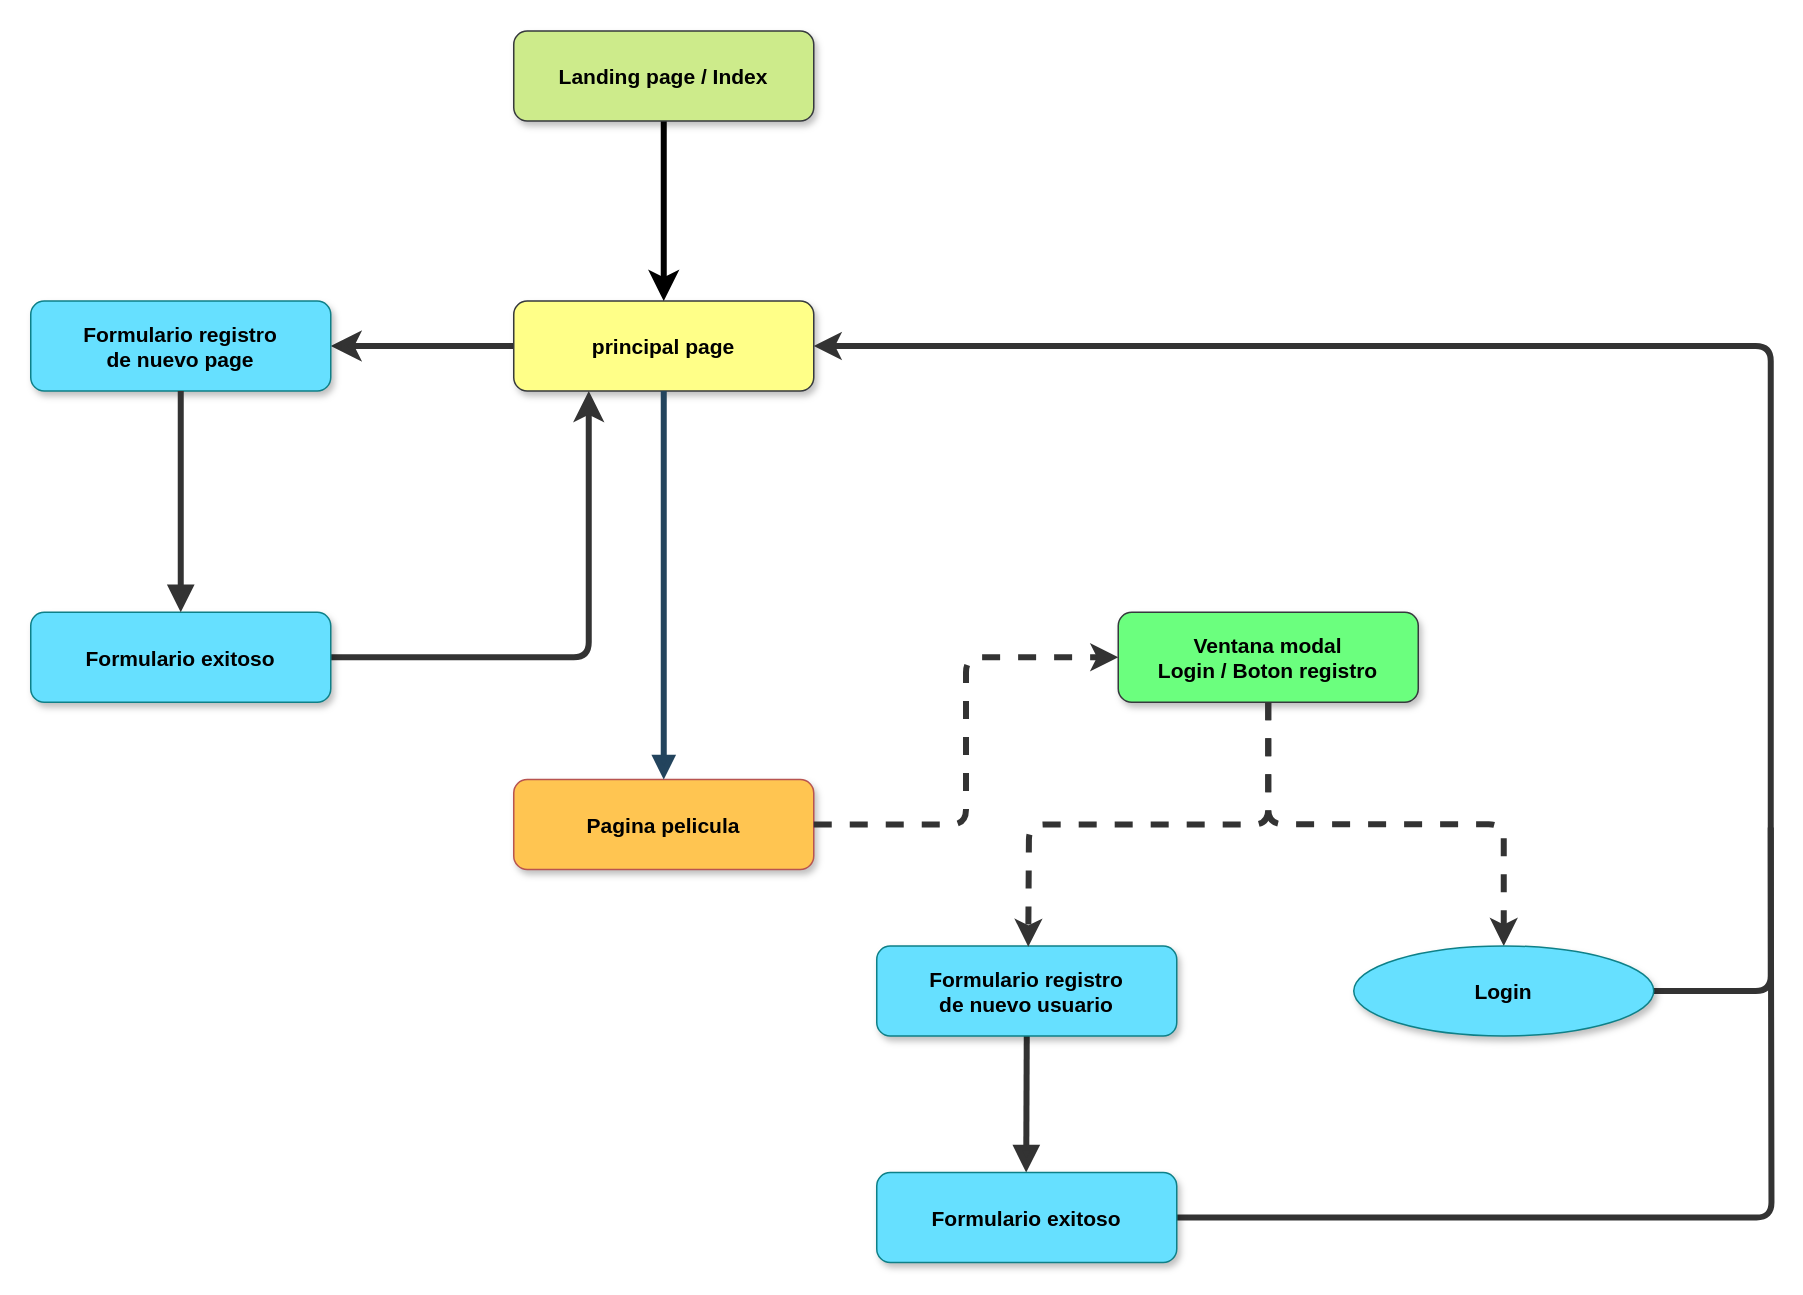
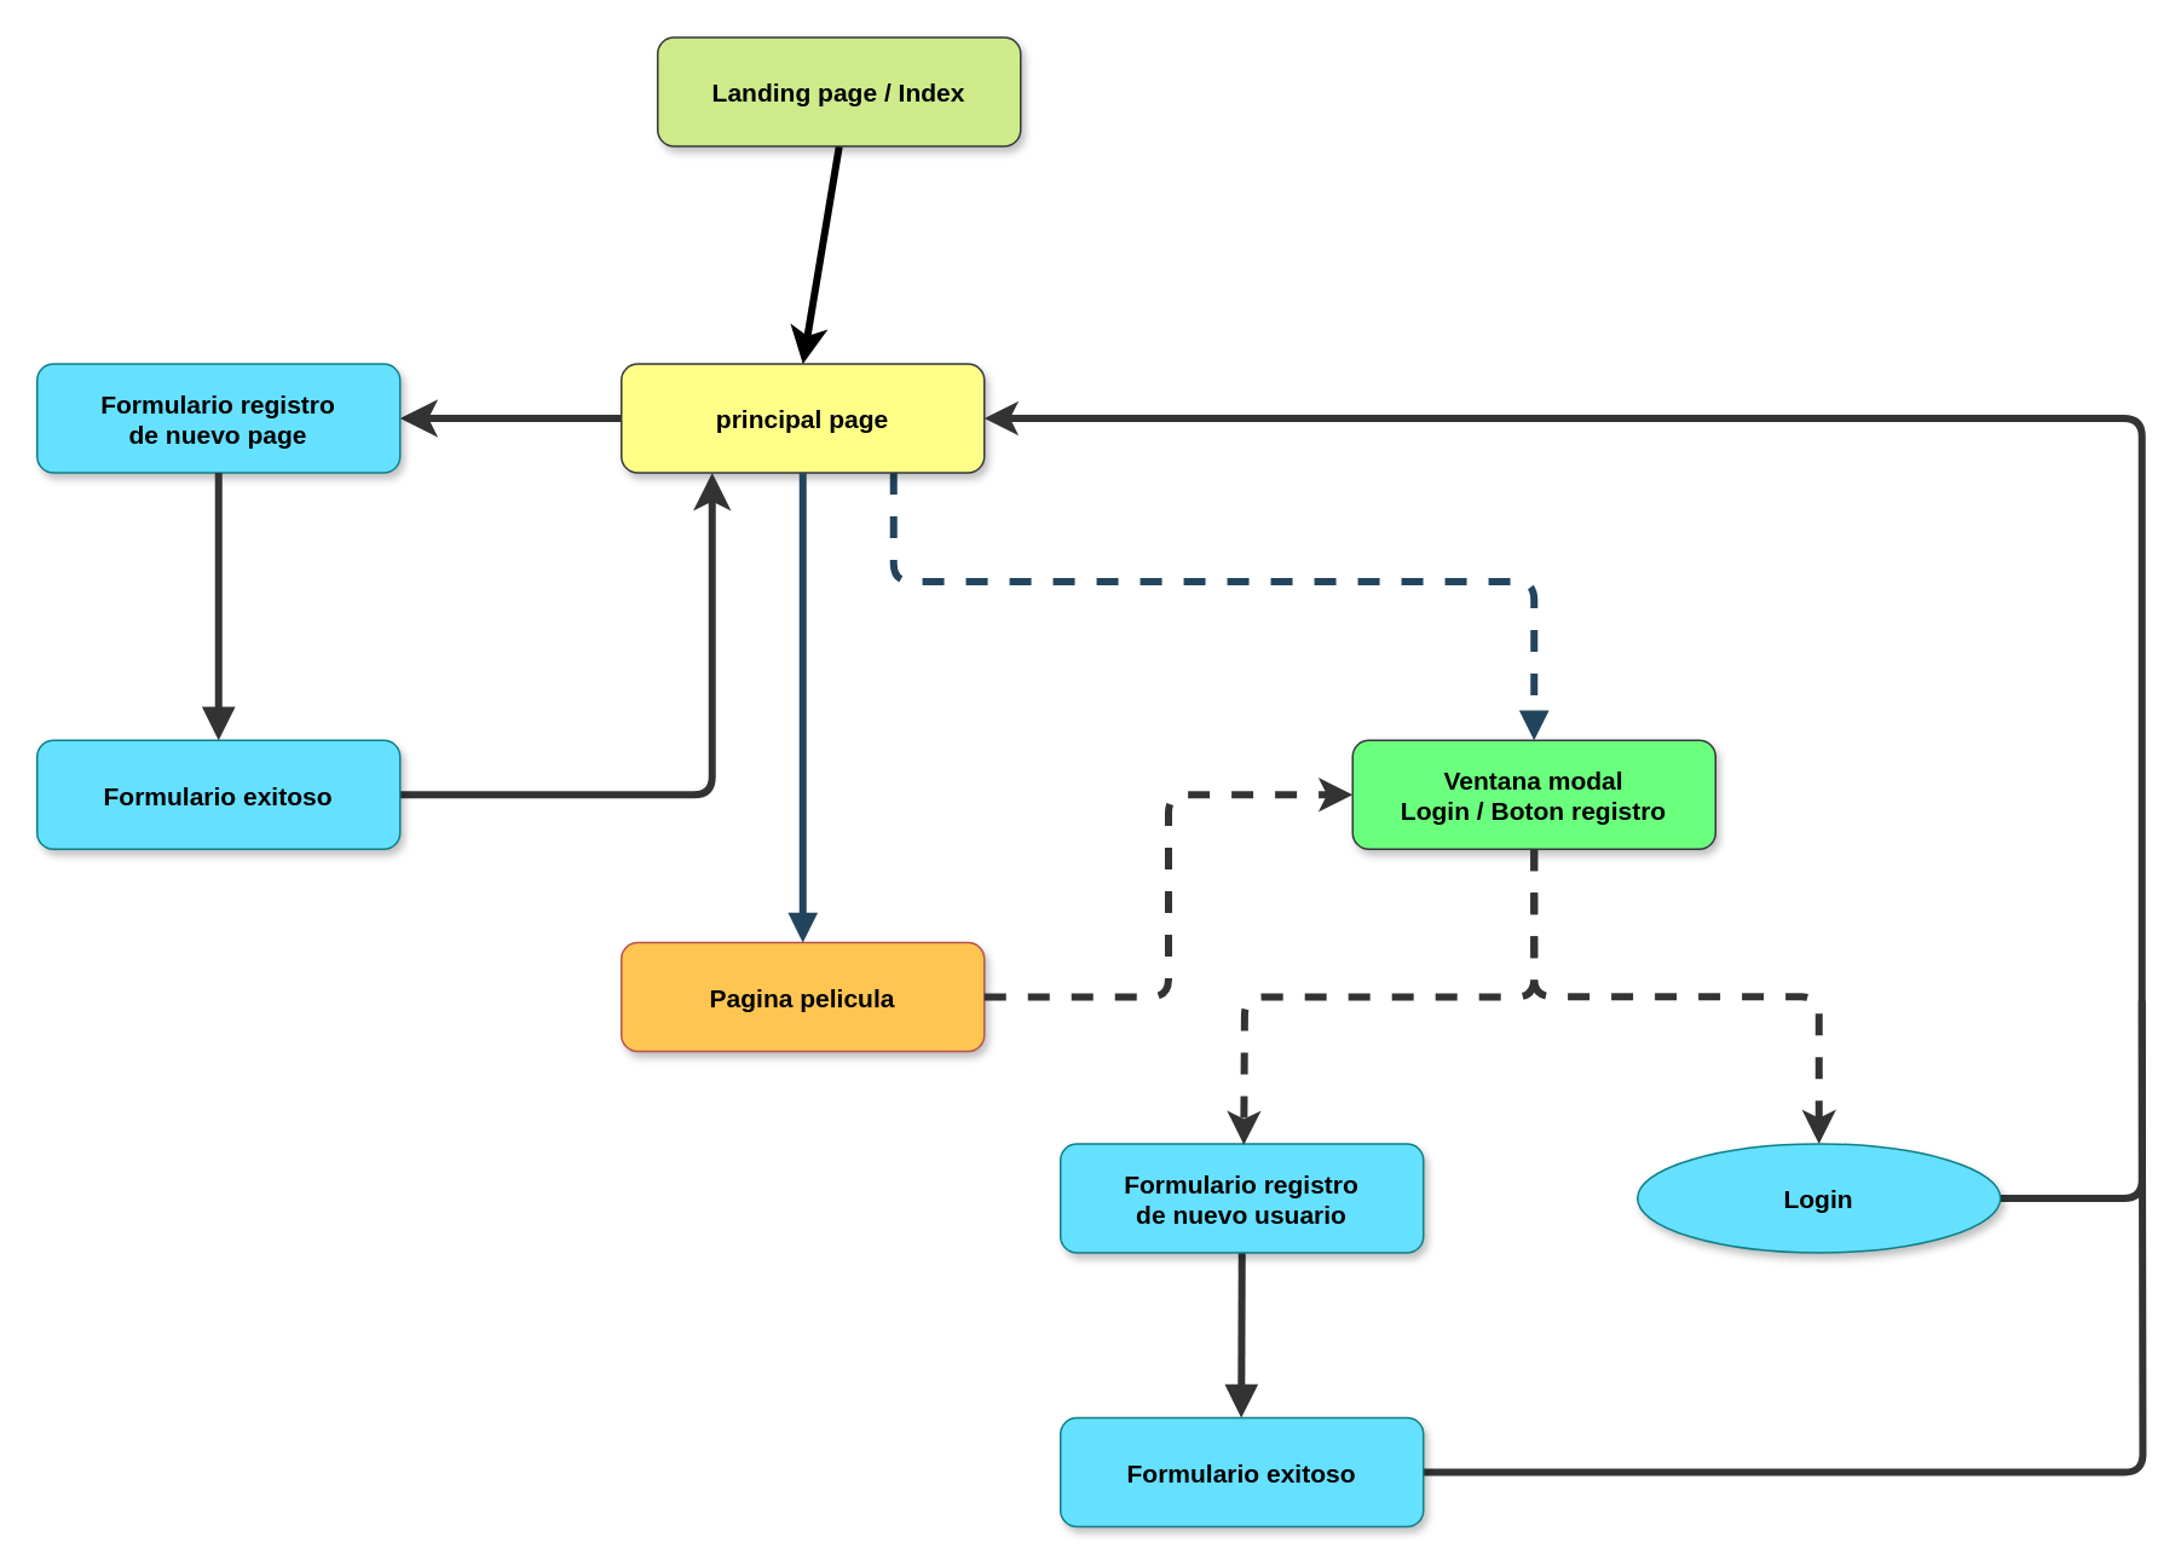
  <mxCell id="0" />
  <mxCell id="1" parent="0" />
+ <mxCell id="2" value="" style="edgeStyle=elbowEdgeStyle;elbow=vertical;strokeWidth=4;endArrow=block;endFill=1;fontStyle=1;dashed=1;strokeColor=#23445D;entryX=0.5;entryY=0;entryDx=0;entryDy=0;exitX=0.75;exitY=1;exitDx=0;exitDy=0;sourcePerimeterSpacing=0;" parent="1" source="4" target="7" edge="1"><mxGeometry x="22" y="165.5" width="100" height="100" as="geometry"><mxPoint x="492" y="350" as="sourcePoint" /><mxPoint x="951" y="575" as="targetPoint" /><Array as="points"><mxPoint x="670" y="320" /></Array></mxGeometry></mxCell>
  <mxCell id="3" style="edgeStyle=none;curved=1;rounded=0;orthogonalLoop=1;jettySize=auto;html=1;exitX=0;exitY=0.5;exitDx=0;exitDy=0;entryX=1;entryY=0.5;entryDx=0;entryDy=0;fontSize=12;startSize=8;endSize=8;strokeWidth=4;strokeColor=#333333;" parent="1" source="4" target="18" edge="1"><mxGeometry relative="1" as="geometry" /></mxCell>
  <mxCell id="4" value="principal page" style="rounded=1;fillColor=light-dark(#FFFF88,#203A00);strokeColor=#36393d;shadow=1;fontStyle=1;fontSize=14;" parent="1" vertex="1"><mxGeometry x="342" y="200" width="200" height="60" as="geometry" /></mxCell>
  <mxCell id="5" value="Pagina pelicula" style="rounded=1;fillColor=#FFC551;strokeColor=#b85450;shadow=1;fontStyle=1;fontSize=14;" parent="1" vertex="1"><mxGeometry x="342" y="519" width="200" height="60" as="geometry" /></mxCell>
  <mxCell id="6" value="" style="edgeStyle=orthogonalEdgeStyle;rounded=1;orthogonalLoop=1;jettySize=auto;html=1;strokeWidth=4;dashed=1;strokeColor=#333333;curved=0;" parent="1" source="7" target="10" edge="1"><mxGeometry relative="1" as="geometry" /></mxCell>
  <mxCell id="7" value="Ventana modal&#10;Login / Boton registro" style="rounded=1;fillColor=#6BFF7E;strokeColor=#36393d;shadow=1;fontStyle=1;fontSize=14;" parent="1" vertex="1"><mxGeometry x="745" y="407.5" width="200" height="60" as="geometry" /></mxCell>
  <mxCell id="8" value="" style="edgeStyle=elbowEdgeStyle;elbow=vertical;strokeWidth=4;endArrow=block;endFill=1;fontStyle=1;strokeColor=#23445D;exitX=0.5;exitY=1;exitDx=0;exitDy=0;entryX=0.5;entryY=0;entryDx=0;entryDy=0;" parent="1" source="4" target="5" edge="1"><mxGeometry width="100" height="100" as="geometry"><mxPoint x="442" y="440" as="sourcePoint" /><mxPoint x="442" y="480" as="targetPoint" /><Array as="points" /><mxPoint x="48" as="offset" /></mxGeometry></mxCell>
  <mxCell id="9" style="edgeStyle=orthogonalEdgeStyle;rounded=1;orthogonalLoop=1;jettySize=auto;html=1;exitX=1;exitY=0.5;exitDx=0;exitDy=0;entryX=1;entryY=0.5;entryDx=0;entryDy=0;strokeWidth=4;strokeColor=#333333;curved=0;" parent="1" source="10" target="4" edge="1"><mxGeometry relative="1" as="geometry"><Array as="points"><mxPoint x="1180" y="660" /><mxPoint x="1180" y="230" /></Array></mxGeometry></mxCell>
  <mxCell id="10" value="Login" style="ellipse;fillColor=#66E0FF;strokeColor=#0e8088;shadow=1;fontStyle=1;fontSize=14;" parent="1" vertex="1"><mxGeometry x="902" y="630" width="200" height="60" as="geometry" /></mxCell>
  <mxCell id="11" style="edgeStyle=none;curved=1;rounded=0;orthogonalLoop=1;jettySize=auto;html=1;exitX=0.5;exitY=1;exitDx=0;exitDy=0;fontSize=12;startSize=8;endSize=8;strokeWidth=4;endArrow=block;startFill=0;endFill=1;strokeColor=#333333;" parent="1" source="12" edge="1"><mxGeometry relative="1" as="geometry"><mxPoint x="683.632" y="781" as="targetPoint" /></mxGeometry></mxCell>
  <mxCell id="12" value="Formulario registro&#10;de nuevo usuario" style="rounded=1;fillColor=#66E0FF;strokeColor=#0e8088;shadow=1;fontStyle=1;fontSize=14;" parent="1" vertex="1"><mxGeometry x="584" y="630" width="200" height="60" as="geometry" /></mxCell>
  <mxCell id="13" value="" style="edgeStyle=orthogonalEdgeStyle;rounded=1;orthogonalLoop=1;jettySize=auto;html=1;strokeWidth=4;dashed=1;strokeColor=#333333;exitX=0.5;exitY=1;exitDx=0;exitDy=0;curved=0;" parent="1" source="7" edge="1"><mxGeometry relative="1" as="geometry"><mxPoint x="514" y="510.5" as="sourcePoint" /><mxPoint x="685" y="630.5" as="targetPoint" /></mxGeometry></mxCell>
  <mxCell id="14" style="edgeStyle=none;curved=1;rounded=0;orthogonalLoop=1;jettySize=auto;html=1;exitX=0.5;exitY=1;exitDx=0;exitDy=0;entryX=0.5;entryY=0;entryDx=0;entryDy=0;fontSize=12;startSize=8;endSize=8;strokeWidth=4;" parent="1" source="15" target="4" edge="1"><mxGeometry relative="1" as="geometry" /></mxCell>
- <mxCell id="15" value="Landing page / Index" style="rounded=1;fillColor=#cdeb8b;strokeColor=#36393d;shadow=1;fontStyle=1;fontSize=14;" parent="1" vertex="1"><mxGeometry x="342" y="20" width="200" height="60" as="geometry" /></mxCell>
+ <mxCell id="15" value="Landing page / Index" style="rounded=1;fillColor=#cdeb8b;strokeColor=#36393d;shadow=1;fontStyle=1;fontSize=14;" parent="1" vertex="1"><mxGeometry x="362" y="20" width="200" height="60" as="geometry" /></mxCell>
  <mxCell id="16" style="edgeStyle=orthogonalEdgeStyle;rounded=1;orthogonalLoop=1;jettySize=auto;html=1;exitX=1;exitY=0.5;exitDx=0;exitDy=0;fontSize=12;startSize=8;endSize=8;curved=0;strokeWidth=4;endArrow=none;startFill=0;strokeColor=#333333;" parent="1" source="17" edge="1"><mxGeometry relative="1" as="geometry"><mxPoint x="1180" y="551" as="targetPoint" /></mxGeometry></mxCell>
  <mxCell id="17" value="Formulario exitoso" style="rounded=1;fillColor=#66E0FF;strokeColor=#0e8088;shadow=1;fontStyle=1;fontSize=14;" parent="1" vertex="1"><mxGeometry x="584" y="781" width="200" height="60" as="geometry" /></mxCell>
  <mxCell id="18" value="Formulario registro&#10;de nuevo page" style="rounded=1;fillColor=#66E0FF;strokeColor=#0e8088;shadow=1;fontStyle=1;fontSize=14;" parent="1" vertex="1"><mxGeometry x="20" y="200" width="200" height="60" as="geometry" /></mxCell>
  <mxCell id="19" style="edgeStyle=orthogonalEdgeStyle;rounded=1;orthogonalLoop=1;jettySize=auto;html=1;exitX=1;exitY=0.5;exitDx=0;exitDy=0;entryX=0.25;entryY=1;entryDx=0;entryDy=0;fontSize=12;startSize=8;endSize=8;curved=0;strokeWidth=4;strokeColor=#333333;" parent="1" source="20" target="4" edge="1"><mxGeometry relative="1" as="geometry" /></mxCell>
  <mxCell id="20" value="Formulario exitoso" style="rounded=1;fillColor=#66E0FF;strokeColor=#0e8088;shadow=1;fontStyle=1;fontSize=14;" parent="1" vertex="1"><mxGeometry x="20" y="407.5" width="200" height="60" as="geometry" /></mxCell>
  <mxCell id="21" style="edgeStyle=none;curved=1;rounded=0;orthogonalLoop=1;jettySize=auto;html=1;exitX=0.5;exitY=1;exitDx=0;exitDy=0;fontSize=12;startSize=8;endSize=8;strokeWidth=4;endArrow=block;startFill=0;endFill=1;strokeColor=#333333;entryX=0.5;entryY=0;entryDx=0;entryDy=0;" parent="1" source="18" target="20" edge="1"><mxGeometry relative="1" as="geometry"><mxPoint x="119.232" y="360" as="targetPoint" /><mxPoint x="119.6" y="269" as="sourcePoint" /></mxGeometry></mxCell>
  <mxCell id="22" value="" style="edgeStyle=orthogonalEdgeStyle;rounded=1;orthogonalLoop=1;jettySize=auto;html=1;strokeWidth=4;dashed=1;strokeColor=#333333;curved=0;exitX=1;exitY=0.5;exitDx=0;exitDy=0;entryX=0;entryY=0.5;entryDx=0;entryDy=0;" edge="1" parent="1" source="5" target="7"><mxGeometry relative="1" as="geometry"><mxPoint x="660" y="467.07" as="sourcePoint" /><mxPoint x="570" y="385.07" as="targetPoint" /></mxGeometry></mxCell>
